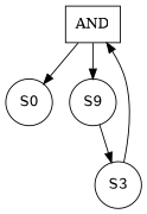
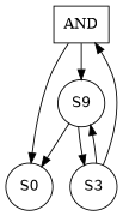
  digraph {
    rankdir=TB
    node [shape=circle]
    AND [shape=box]
    S0
    n3 [label=S9]
    S3
    AND -> S0
    AND -> n3
+   n3 -> S0
    n3 -> S3
    S3 -> AND
+   S3 -> n3
  }
